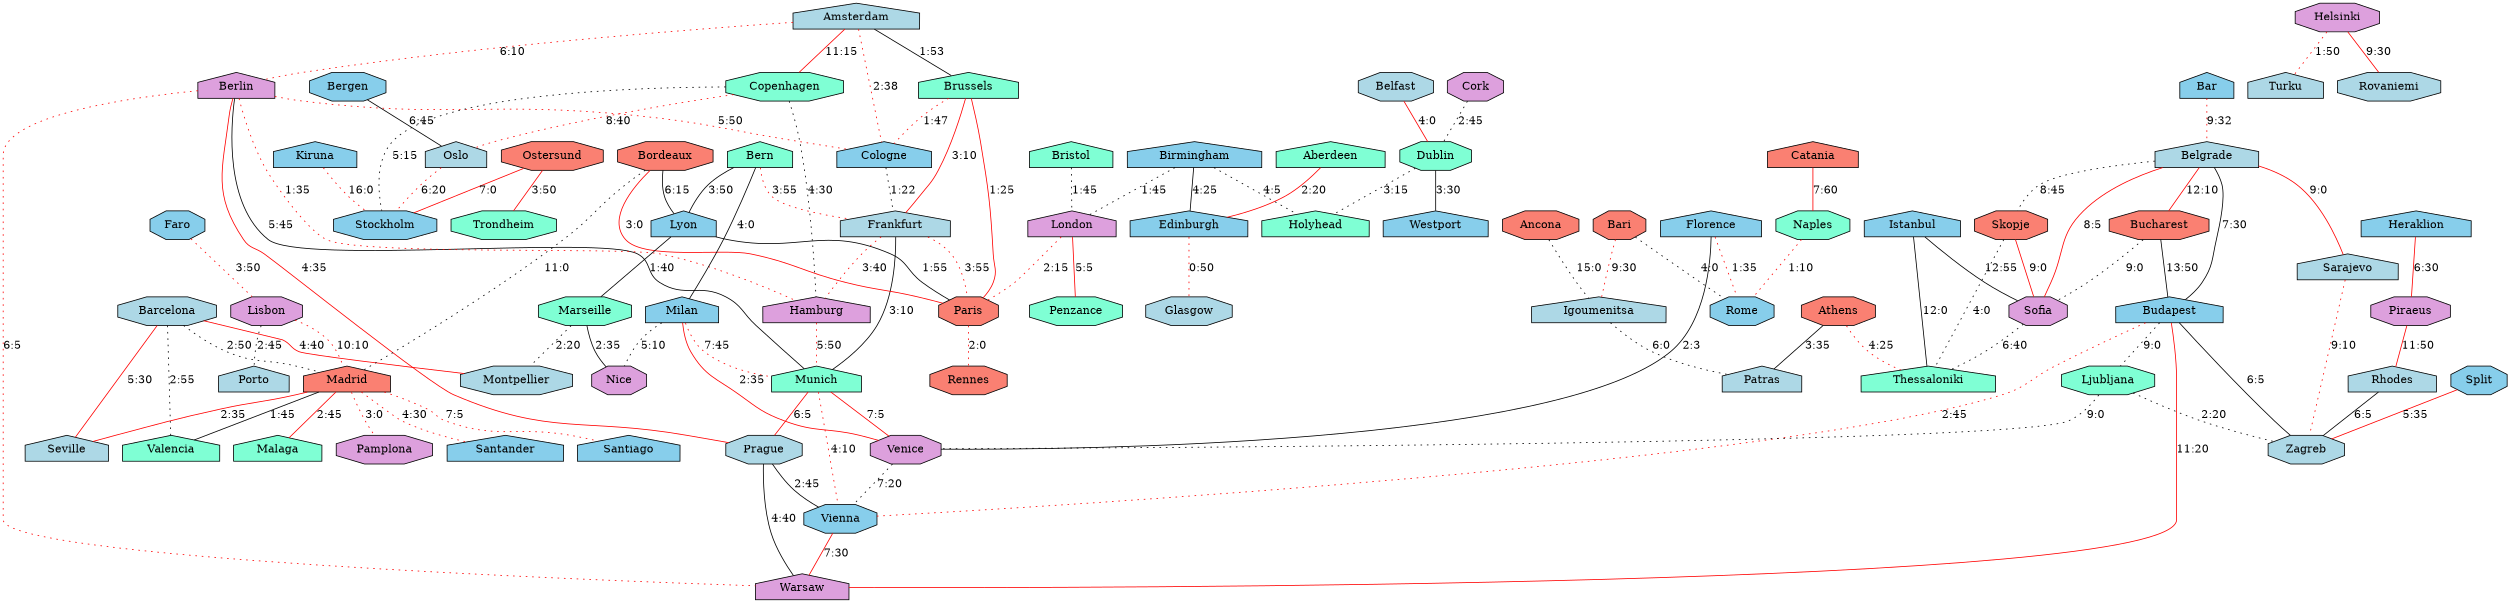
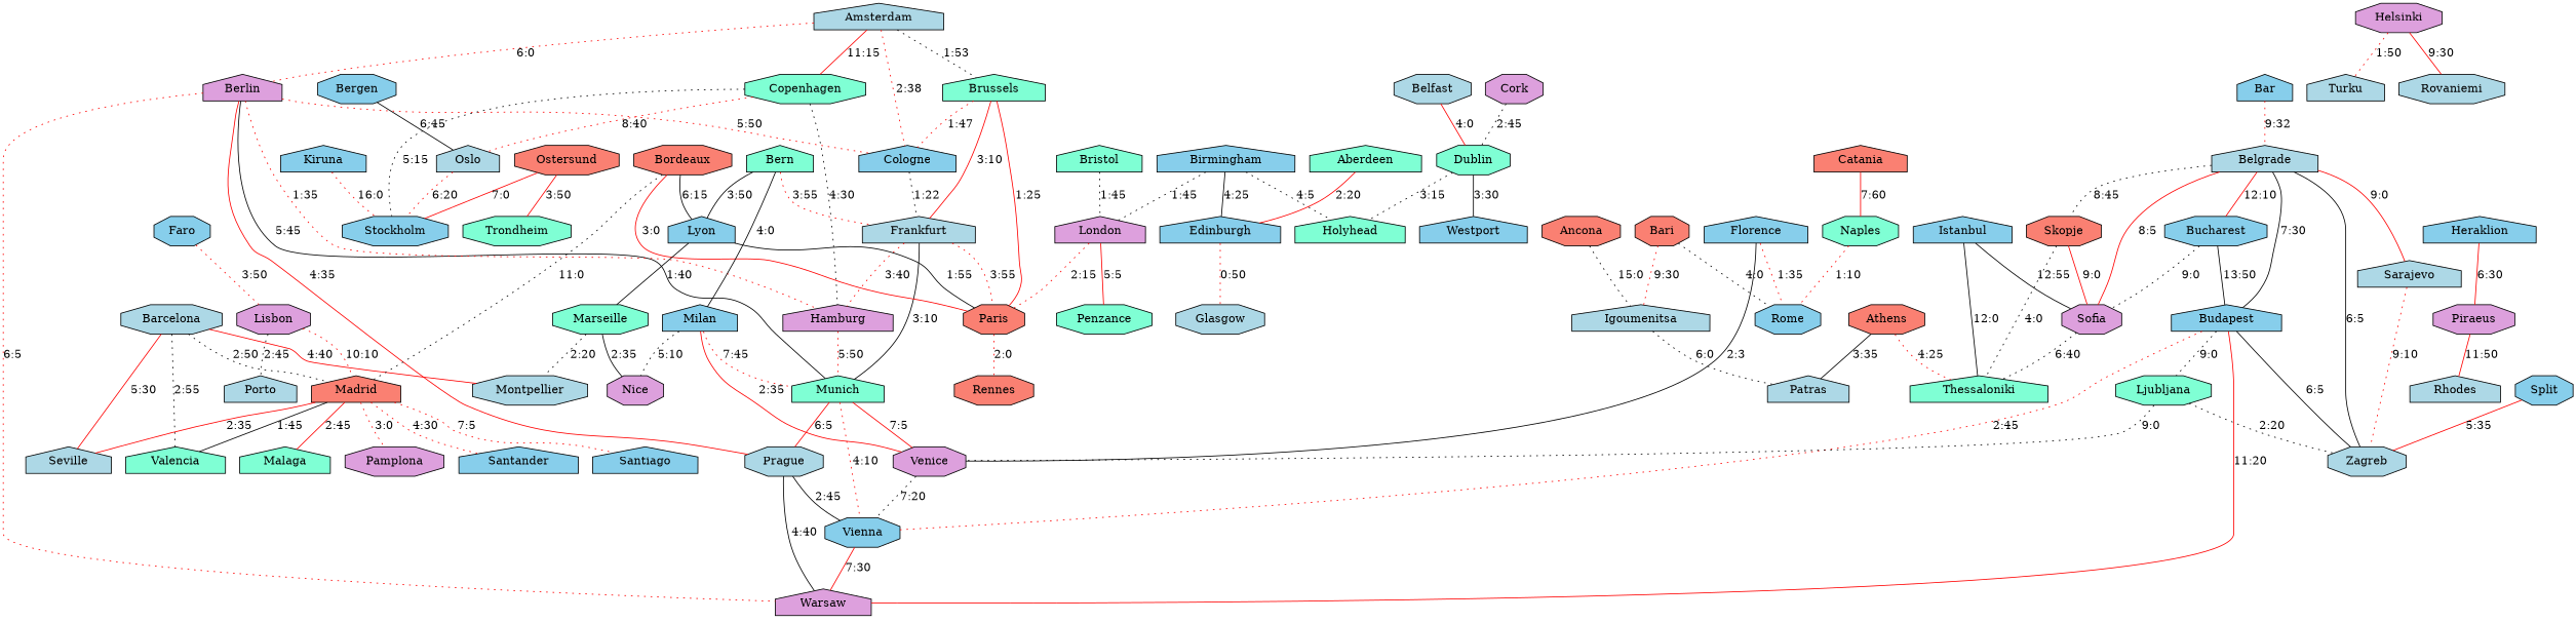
  graph {
    node [fillcolor=skyblue shape=house style=filled]
    edge [color=red style=dotted]
    Frankfurt [fillcolor=lightblue]
    Cologne
    Munich [fillcolor=aquamarine]
    Hamburg [fillcolor=plum]
    Paris [fillcolor=salmon shape=octagon]
    Venice [fillcolor=plum shape=octagon]
    Vienna [shape=octagon]
    Prague [fillcolor=lightblue shape=octagon]
    Rennes [fillcolor=salmon shape=octagon]
    Athens [fillcolor=salmon shape=octagon]
    Thessaloniki [fillcolor=aquamarine]
    Patras [fillcolor=lightblue]
    Barcelona [fillcolor=lightblue shape=octagon]
    Montpellier [fillcolor=lightblue shape=octagon]
    Madrid [fillcolor=salmon]
    Seville [fillcolor=lightblue]
    Valencia [fillcolor=aquamarine]
    Malaga [fillcolor=aquamarine]
    Pamplona [fillcolor=plum shape=octagon]
    Santander
    Santiago
    Belfast [fillcolor=lightblue shape=octagon]
    Dublin [fillcolor=aquamarine shape=octagon]
    Holyhead [fillcolor=aquamarine]
    Westport
    Sarajevo [fillcolor=lightblue]
    Zagreb [fillcolor=lightblue shape=octagon]
    Bergen [shape=octagon]
    Oslo [fillcolor=lightblue]
    Stockholm [shape=octagon]
    Milan
    Nice [fillcolor=plum shape=octagon]
    Warsaw [fillcolor=plum]
    Florence
    Rome [shape=octagon]
    Catania [fillcolor=salmon]
    Naples [fillcolor=aquamarine shape=octagon]
    Piraeus [fillcolor=plum shape=octagon]
    Heraklion
    Rhodes [fillcolor=lightblue]
    Budapest
    Ljubljana [fillcolor=aquamarine shape=octagon]
    Amsterdam [fillcolor=lightblue]
    Berlin [fillcolor=plum]
    Copenhagen [fillcolor=aquamarine shape=octagon]
    Brussels [fillcolor=aquamarine]
    Bordeaux [fillcolor=salmon shape=octagon]
    Lyon
    Marseille [fillcolor=aquamarine shape=octagon]
    Istanbul
    Sofia [fillcolor=plum shape=octagon]
    Bari [fillcolor=salmon shape=octagon]
    Igoumenitsa [fillcolor=lightblue]
    Belgrade [fillcolor=lightblue]
    Skopje [fillcolor=salmon shape=octagon]
-   Bucharest [fillcolor=salmon shape=octagon]
+   Bucharest [shape=octagon]
    Bern [fillcolor=aquamarine]
    Helsinki [fillcolor=plum shape=octagon]
    Turku [fillcolor=lightblue]
    Rovaniemi [fillcolor=lightblue shape=octagon]
    Ancona [fillcolor=salmon shape=octagon]
    Glasgow [fillcolor=lightblue shape=octagon]
    Edinburgh
    Aberdeen [fillcolor=aquamarine]
    London [fillcolor=plum]
    Penzance [fillcolor=aquamarine shape=octagon]
    Lisbon [fillcolor=plum shape=octagon]
    Porto [fillcolor=lightblue]
    Ostersund [fillcolor=salmon shape=octagon]
    Trondheim [fillcolor=aquamarine shape=octagon]
    Kiruna
    Cork [fillcolor=plum shape=octagon]
    Split [shape=octagon]
    Bristol [fillcolor=aquamarine]
    Bar
    Birmingham
    Faro [shape=octagon]
    Frankfurt -- Munich [color=black label="3:10" style=solid]
    Frankfurt -- Hamburg [label="3:40"]
    Frankfurt -- Paris [label="3:55"]
    Cologne -- Frankfurt [color=black label="1:22"]
    Munich -- Venice [label="7:5" style=solid]
    Munich -- Vienna [label="4:10"]
    Munich -- Prague [label="6:5" style=solid]
    Hamburg -- Munich [label="5:50"]
    Paris -- Rennes [label="2:0"]
    Venice -- Vienna [color=black label="7:20"]
    Vienna -- Warsaw [label="7:30" style=solid]
    Prague -- Vienna [color=black label="2:45" style=solid]
    Prague -- Warsaw [color=black label="4:40" style=solid]
    Athens -- Thessaloniki [label="4:25"]
    Athens -- Patras [color=black label="3:35" style=solid]
    Barcelona -- Montpellier [label="4:40" style=solid]
    Barcelona -- Madrid [color=black label="2:50"]
    Barcelona -- Seville [label="5:30" style=solid]
    Barcelona -- Valencia [color=black label="2:55"]
    Madrid -- Seville [label="2:35" style=solid]
    Madrid -- Valencia [color=black label="1:45" style=solid]
    Madrid -- Malaga [label="2:45" style=solid]
    Madrid -- Pamplona [label="3:0"]
    Madrid -- Santander [label="4:30"]
    Madrid -- Santiago [label="7:5"]
    Belfast -- Dublin [label="4:0" style=solid]
    Dublin -- Holyhead [color=black label="3:15"]
    Dublin -- Westport [color=black label="3:30" style=solid]
    Sarajevo -- Zagreb [label="9:10"]
    Bergen -- Oslo [color=black label="6:45" style=solid]
    Oslo -- Stockholm [label="6:20"]
    Milan -- Munich [label="7:45"]
    Milan -- Venice [label="2:35" style=solid]
    Milan -- Nice [color=black label="5:10"]
    Florence -- Venice [color=black label="2:3" style=solid]
    Florence -- Rome [label="1:35"]
    Catania -- Naples [label="7:60" style=solid]
    Naples -- Rome [label="1:10"]
    Piraeus -- Rhodes [label="11:50" style=solid]
    Heraklion -- Piraeus [label="6:30" style=solid]
    Budapest -- Vienna [label="2:45"]
    Budapest -- Zagreb [color=black label="6:5" style=solid]
    Budapest -- Warsaw [label="11:20" style=solid]
    Budapest -- Ljubljana [color=black label="9:0"]
    Ljubljana -- Venice [color=black label="9:0"]
    Ljubljana -- Zagreb [color=black label="2:20"]
    Amsterdam -- Cologne [label="2:38"]
-   Amsterdam -- Berlin [label="6:10"]
+   Amsterdam -- Berlin [label="6:0"]
    Amsterdam -- Copenhagen [label="11:15" style=solid]
-   Amsterdam -- Brussels [color=black label="1:53" style=solid]
+   Amsterdam -- Brussels [color=black label="1:53"]
    Berlin -- Cologne [label="5:50"]
    Berlin -- Munich [color=black label="5:45" style=solid]
    Berlin -- Hamburg [label="1:35"]
    Berlin -- Prague [label="4:35" style=solid]
    Berlin -- Warsaw [label="6:5"]
    Copenhagen -- Hamburg [color=black label="4:30"]
    Copenhagen -- Oslo [label="8:40"]
    Copenhagen -- Stockholm [color=black label="5:15"]
    Brussels -- Frankfurt [label="3:10" style=solid]
    Brussels -- Cologne [label="1:47"]
    Brussels -- Paris [label="1:25" style=solid]
    Bordeaux -- Paris [label="3:0" style=solid]
    Bordeaux -- Madrid [color=black label="11:0"]
    Bordeaux -- Lyon [color=black label="6:15" style=solid]
    Lyon -- Paris [color=black label="1:55" style=solid]
    Lyon -- Marseille [color=black label="1:40" style=solid]
    Marseille -- Montpellier [color=black label="2:20"]
    Marseille -- Nice [color=black label="2:35" style=solid]
    Istanbul -- Thessaloniki [color=black label="12:0" style=solid]
    Istanbul -- Sofia [color=black label="12:55" style=solid]
    Sofia -- Thessaloniki [color=black label="6:40"]
    Bari -- Rome [color=black label="4:0"]
    Bari -- Igoumenitsa [label="9:30"]
    Igoumenitsa -- Patras [color=black label="6:0"]
    Belgrade -- Sarajevo [label="9:0" style=solid]
-   Rhodes -- Zagreb [color=black label="6:5" style=solid]
+   Belgrade -- Zagreb [color=black label="6:5" style=solid]
    Belgrade -- Budapest [color=black label="7:30" style=solid]
    Belgrade -- Sofia [label="8:5" style=solid]
    Belgrade -- Skopje [color=black label="8:45"]
    Belgrade -- Bucharest [label="12:10" style=solid]
    Skopje -- Thessaloniki [color=black label="4:0"]
    Skopje -- Sofia [label="9:0" style=solid]
    Bucharest -- Budapest [color=black label="13:50" style=solid]
    Bucharest -- Sofia [color=black label="9:0"]
    Bern -- Frankfurt [label="3:55"]
    Bern -- Milan [color=black label="4:0" style=solid]
    Bern -- Lyon [color=black label="3:50" style=solid]
    Helsinki -- Turku [label="1:50"]
    Helsinki -- Rovaniemi [label="9:30" style=solid]
    Ancona -- Igoumenitsa [color=black label="15:0"]
    Edinburgh -- Glasgow [label="0:50"]
    Aberdeen -- Edinburgh [label="2:20" style=solid]
    London -- Paris [label="2:15"]
    London -- Penzance [label="5:5" style=solid]
    Lisbon -- Madrid [label="10:10"]
    Lisbon -- Porto [color=black label="2:45"]
    Ostersund -- Stockholm [label="7:0" style=solid]
    Ostersund -- Trondheim [label="3:50" style=solid]
    Kiruna -- Stockholm [label="16:0"]
    Cork -- Dublin [color=black label="2:45"]
    Split -- Zagreb [label="5:35" style=solid]
    Bristol -- London [color=black label="1:45"]
    Bar -- Belgrade [label="9:32"]
    Birmingham -- Holyhead [color=black label="4:5"]
    Birmingham -- Edinburgh [color=black label="4:25" style=solid]
    Birmingham -- London [color=black label="1:45"]
    Faro -- Lisbon [label="3:50"]
  }
